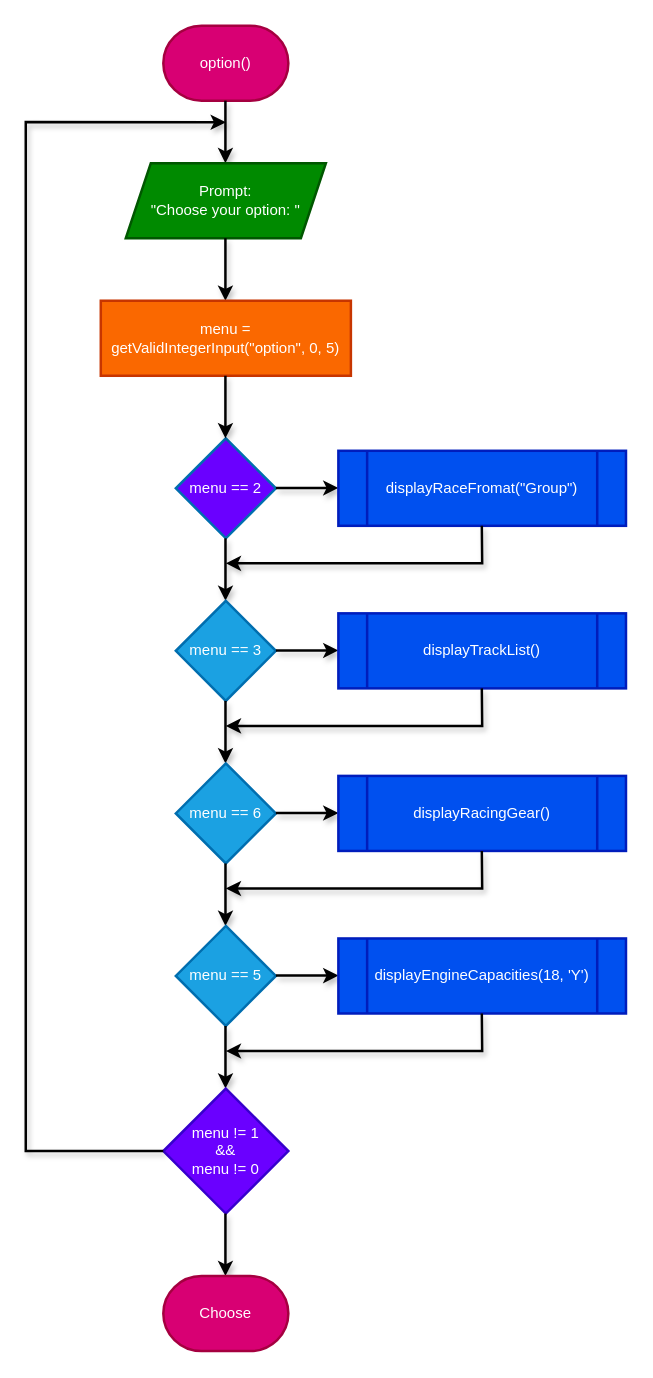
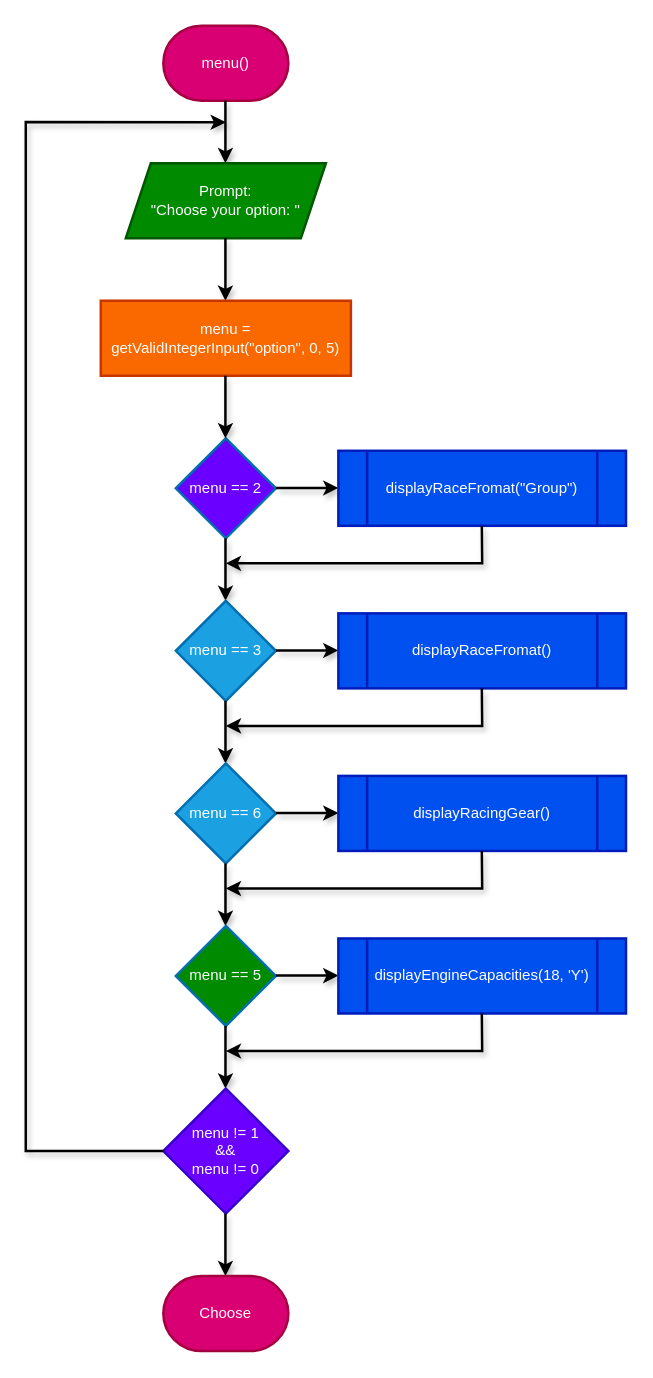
  <mxCell id="0" />
  <mxCell id="1" parent="0" />
- <mxCell id="2" value="option()" style="strokeWidth=2;html=1;shape=mxgraph.flowchart.terminator;whiteSpace=wrap;fillColor=#d80073;fontColor=#ffffff;strokeColor=#A50040;" vertex="1" parent="1"><mxGeometry x="130" y="20" width="100" height="60" as="geometry" /></mxCell>
+ <mxCell id="2" value="menu()" style="strokeWidth=2;html=1;shape=mxgraph.flowchart.terminator;whiteSpace=wrap;fillColor=#d80073;fontColor=#ffffff;strokeColor=#A50040;" vertex="1" parent="1"><mxGeometry x="130" y="20" width="100" height="60" as="geometry" /></mxCell>
  <mxCell id="3" value="" style="edgeStyle=none;html=1;strokeWidth=2;shadow=1;textShadow=1;" edge="1" parent="1"><mxGeometry relative="1" as="geometry"><mxPoint x="179.66" y="80" as="sourcePoint" /><mxPoint x="179.66" y="130" as="targetPoint" /></mxGeometry></mxCell>
  <mxCell id="4" value="Prompt:&lt;br&gt;&quot;Choose your option: &quot;" style="shape=parallelogram;perimeter=parallelogramPerimeter;whiteSpace=wrap;html=1;fixedSize=1;strokeWidth=2;fillColor=#008a00;fontColor=#ffffff;strokeColor=#005700;" vertex="1" parent="1"><mxGeometry x="100" y="130" width="160" height="60" as="geometry" /></mxCell>
  <mxCell id="5" value="" style="edgeStyle=none;html=1;strokeWidth=2;shadow=1;textShadow=1;" edge="1" parent="1"><mxGeometry relative="1" as="geometry"><mxPoint x="179.66" y="190" as="sourcePoint" /><mxPoint x="179.66" y="240" as="targetPoint" /></mxGeometry></mxCell>
  <mxCell id="6" value="menu = getValidIntegerInput(&quot;option&quot;, 0, 5)" style="whiteSpace=wrap;html=1;strokeWidth=2;fillColor=#fa6800;fontColor=#FFFFFF;strokeColor=#C73500;" vertex="1" parent="1"><mxGeometry x="80" y="240" width="200" height="60" as="geometry" /></mxCell>
  <mxCell id="7" value="menu == 2" style="rhombus;whiteSpace=wrap;html=1;strokeWidth=2;fillColor=#6a00ff;fontColor=#ffffff;strokeColor=#006EAF;" vertex="1" parent="1"><mxGeometry x="140" y="350" width="80" height="80" as="geometry" /></mxCell>
  <mxCell id="8" value="" style="edgeStyle=none;html=1;strokeWidth=2;shadow=1;textShadow=1;" edge="1" parent="1"><mxGeometry relative="1" as="geometry"><mxPoint x="179.66" y="300" as="sourcePoint" /><mxPoint x="179.66" y="350" as="targetPoint" /></mxGeometry></mxCell>
  <mxCell id="9" value="" style="edgeStyle=none;html=1;strokeWidth=2;shadow=1;textShadow=1;" edge="1" parent="1"><mxGeometry relative="1" as="geometry"><mxPoint x="220" y="389.71" as="sourcePoint" /><mxPoint x="270" y="389.71" as="targetPoint" /></mxGeometry></mxCell>
  <mxCell id="10" value="displayRaceFromat(&quot;Group&quot;)" style="shape=process;whiteSpace=wrap;html=1;backgroundOutline=1;strokeWidth=2;fillColor=#0050ef;fontColor=#ffffff;strokeColor=#001DBC;" vertex="1" parent="1"><mxGeometry x="270" y="360" width="230" height="60" as="geometry" /></mxCell>
  <mxCell id="11" value="" style="edgeStyle=none;html=1;strokeWidth=2;shadow=1;textShadow=1;" edge="1" parent="1"><mxGeometry relative="1" as="geometry"><mxPoint x="179.71" y="430" as="sourcePoint" /><mxPoint x="179.71" y="480" as="targetPoint" /></mxGeometry></mxCell>
  <mxCell id="12" value="" style="edgeStyle=none;html=1;strokeWidth=2;shadow=1;textShadow=1;rounded=0;curved=0;" edge="1" parent="1"><mxGeometry relative="1" as="geometry"><mxPoint x="384.71" as="sourcePoint" y="420" /><mxPoint x="180" y="450" as="targetPoint" /><Array as="points"><mxPoint x="385" y="450" /></Array></mxGeometry></mxCell>
  <mxCell id="13" value="menu == 3" style="rhombus;whiteSpace=wrap;html=1;strokeWidth=2;fillColor=#1ba1e2;fontColor=#ffffff;strokeColor=#006EAF;" vertex="1" parent="1"><mxGeometry x="140" y="480" width="80" height="80" as="geometry" /></mxCell>
  <mxCell id="14" value="" style="edgeStyle=none;html=1;strokeWidth=2;shadow=1;textShadow=1;" edge="1" parent="1"><mxGeometry relative="1" as="geometry"><mxPoint x="220" y="519.71" as="sourcePoint" /><mxPoint x="270" y="519.71" as="targetPoint" /></mxGeometry></mxCell>
- <mxCell id="15" value="displayTrackList()" style="shape=process;whiteSpace=wrap;html=1;backgroundOutline=1;strokeWidth=2;fillColor=#0050ef;fontColor=#ffffff;strokeColor=#001DBC;" vertex="1" parent="1"><mxGeometry x="270" y="490" width="230" height="60" as="geometry" /></mxCell>
+ <mxCell id="15" value="displayRaceFromat()" style="shape=process;whiteSpace=wrap;html=1;backgroundOutline=1;strokeWidth=2;fillColor=#0050ef;fontColor=#ffffff;strokeColor=#001DBC;" vertex="1" parent="1"><mxGeometry x="270" y="490" width="230" height="60" as="geometry" /></mxCell>
  <mxCell id="16" value="" style="edgeStyle=none;html=1;strokeWidth=2;shadow=1;textShadow=1;" edge="1" parent="1"><mxGeometry relative="1" as="geometry"><mxPoint x="179.71" y="560" as="sourcePoint" /><mxPoint x="179.71" y="610" as="targetPoint" /></mxGeometry></mxCell>
  <mxCell id="17" value="" style="edgeStyle=none;html=1;strokeWidth=2;shadow=1;textShadow=1;rounded=0;curved=0;" edge="1" parent="1"><mxGeometry relative="1" as="geometry"><mxPoint x="384.71" y="550" as="sourcePoint" /><mxPoint x="180" y="580" as="targetPoint" /><Array as="points"><mxPoint x="385" y="580" /></Array></mxGeometry></mxCell>
  <mxCell id="18" value="menu == 6" style="rhombus;whiteSpace=wrap;html=1;strokeWidth=2;fillColor=#1ba1e2;fontColor=#ffffff;strokeColor=#006EAF;" vertex="1" parent="1"><mxGeometry x="140" y="610" width="80" height="80" as="geometry" /></mxCell>
  <mxCell id="19" value="" style="edgeStyle=none;html=1;strokeWidth=2;shadow=1;textShadow=1;" edge="1" parent="1"><mxGeometry relative="1" as="geometry"><mxPoint x="220" y="649.71" as="sourcePoint" /><mxPoint x="270" y="649.71" as="targetPoint" /></mxGeometry></mxCell>
  <mxCell id="20" value="displayRacingGear()" style="shape=process;whiteSpace=wrap;html=1;backgroundOutline=1;strokeWidth=2;fillColor=#0050ef;fontColor=#ffffff;strokeColor=#001DBC;" vertex="1" parent="1"><mxGeometry x="270" y="620" width="230" height="60" as="geometry" /></mxCell>
  <mxCell id="21" value="" style="edgeStyle=none;html=1;strokeWidth=2;shadow=1;textShadow=1;" edge="1" parent="1"><mxGeometry relative="1" as="geometry"><mxPoint x="179.71" y="690" as="sourcePoint" /><mxPoint x="179.71" y="740" as="targetPoint" /></mxGeometry></mxCell>
  <mxCell id="22" value="" style="edgeStyle=none;html=1;strokeWidth=2;shadow=1;textShadow=1;rounded=0;curved=0;" edge="1" parent="1"><mxGeometry relative="1" as="geometry"><mxPoint x="384.71" y="680" as="sourcePoint" /><mxPoint x="180" y="710" as="targetPoint" /><Array as="points"><mxPoint x="385" y="710" /></Array></mxGeometry></mxCell>
- <mxCell id="23" value="menu == 5" style="rhombus;whiteSpace=wrap;html=1;strokeWidth=2;fillColor=#1ba1e2;fontColor=#ffffff;strokeColor=#006EAF;" vertex="1" parent="1"><mxGeometry x="140" y="740" width="80" height="80" as="geometry" /></mxCell>
+ <mxCell id="23" value="menu == 5" style="rhombus;whiteSpace=wrap;html=1;strokeWidth=2;fillColor=#008a00;fontColor=#ffffff;strokeColor=#006EAF;" vertex="1" parent="1"><mxGeometry x="140" y="740" width="80" height="80" as="geometry" /></mxCell>
  <mxCell id="24" value="" style="edgeStyle=none;html=1;strokeWidth=2;shadow=1;textShadow=1;" edge="1" parent="1"><mxGeometry relative="1" as="geometry"><mxPoint x="220" y="779.71" as="sourcePoint" /><mxPoint x="270" y="779.71" as="targetPoint" /></mxGeometry></mxCell>
  <mxCell id="25" value="displayEngineCapacities(18, 'Y')" style="shape=process;whiteSpace=wrap;html=1;backgroundOutline=1;strokeWidth=2;fillColor=#0050ef;fontColor=#ffffff;strokeColor=#001DBC;" vertex="1" parent="1"><mxGeometry x="270" y="750" width="230" height="60" as="geometry" /></mxCell>
  <mxCell id="26" value="" style="edgeStyle=none;html=1;strokeWidth=2;shadow=1;textShadow=1;" edge="1" parent="1"><mxGeometry relative="1" as="geometry"><mxPoint x="179.71" y="820" as="sourcePoint" /><mxPoint x="179.71" y="870" as="targetPoint" /></mxGeometry></mxCell>
  <mxCell id="27" value="" style="edgeStyle=none;html=1;strokeWidth=2;shadow=1;textShadow=1;rounded=0;curved=0;" edge="1" parent="1"><mxGeometry relative="1" as="geometry"><mxPoint x="384.71" y="810" as="sourcePoint" /><mxPoint x="180" y="840" as="targetPoint" /><Array as="points"><mxPoint x="385" y="840" /></Array></mxGeometry></mxCell>
  <mxCell id="28" value="menu != 1&lt;br&gt;&amp;amp;&amp;amp;&lt;br&gt;menu != 0" style="rhombus;whiteSpace=wrap;html=1;strokeWidth=2;fillColor=#6a00ff;fontColor=#ffffff;strokeColor=#3700CC;" vertex="1" parent="1"><mxGeometry x="130" y="870" width="100" height="100" as="geometry" /></mxCell>
  <mxCell id="29" value="" style="edgeStyle=none;html=1;strokeWidth=2;shadow=1;textShadow=1;exitX=0;exitY=0.5;exitDx=0;exitDy=0;rounded=0;curved=0;" edge="1" parent="1" source="28"><mxGeometry relative="1" as="geometry"><mxPoint x="60" y="880" as="sourcePoint" /><mxPoint x="180" y="97.352" as="targetPoint" /><Array as="points"><mxPoint x="20" y="920" /><mxPoint x="20" y="97" /></Array></mxGeometry></mxCell>
  <mxCell id="30" value="" style="edgeStyle=none;html=1;strokeWidth=2;shadow=1;textShadow=1;" edge="1" parent="1"><mxGeometry relative="1" as="geometry"><mxPoint x="179.67" y="970" as="sourcePoint" /><mxPoint x="179.67" y="1020" as="targetPoint" /></mxGeometry></mxCell>
  <mxCell id="31" value="Choose" style="strokeWidth=2;html=1;shape=mxgraph.flowchart.terminator;whiteSpace=wrap;fillColor=#d80073;fontColor=#ffffff;strokeColor=#A50040;" vertex="1" parent="1"><mxGeometry x="130" y="1020" width="100" height="60" as="geometry" /></mxCell>
